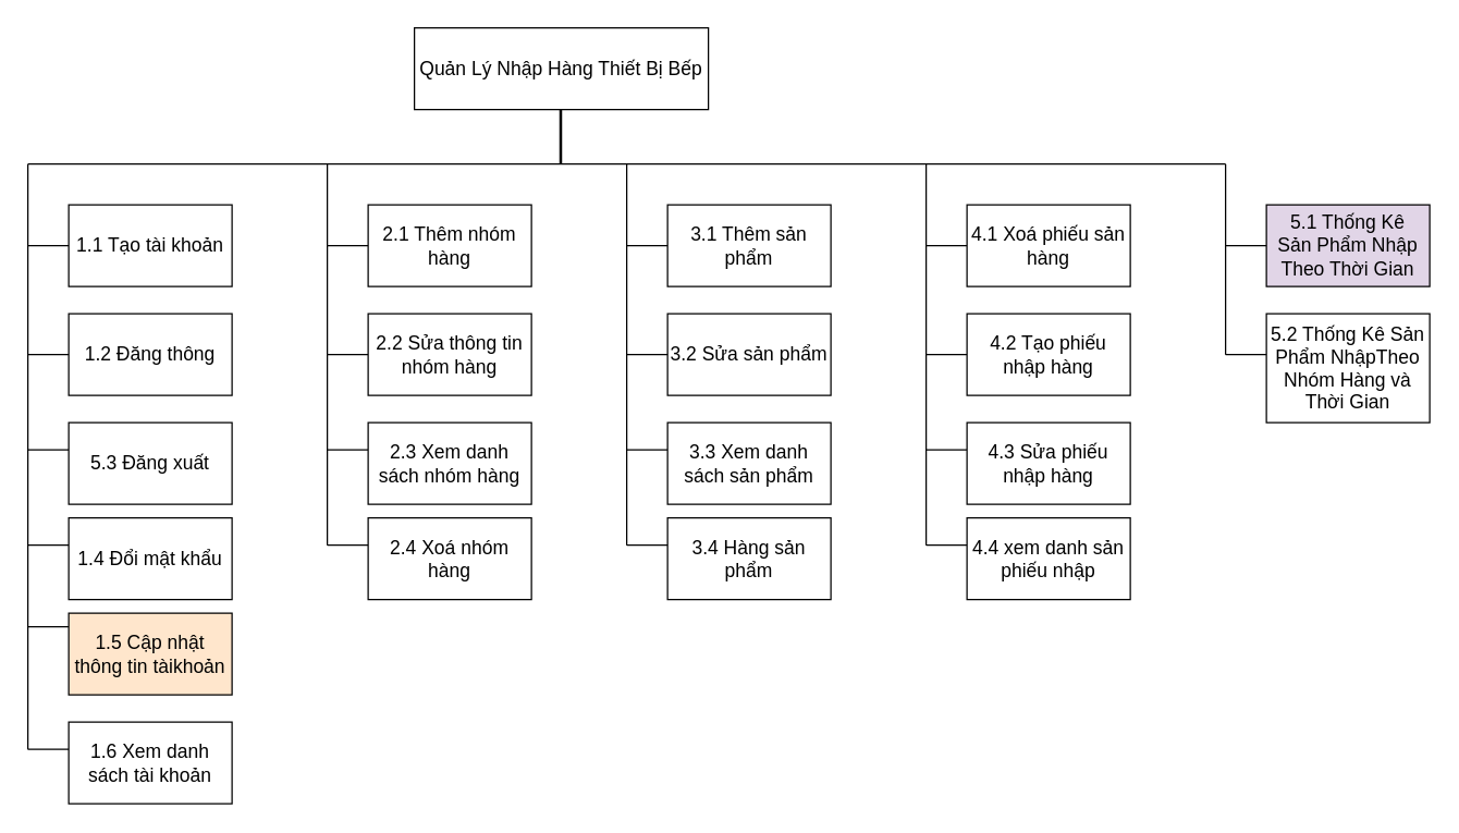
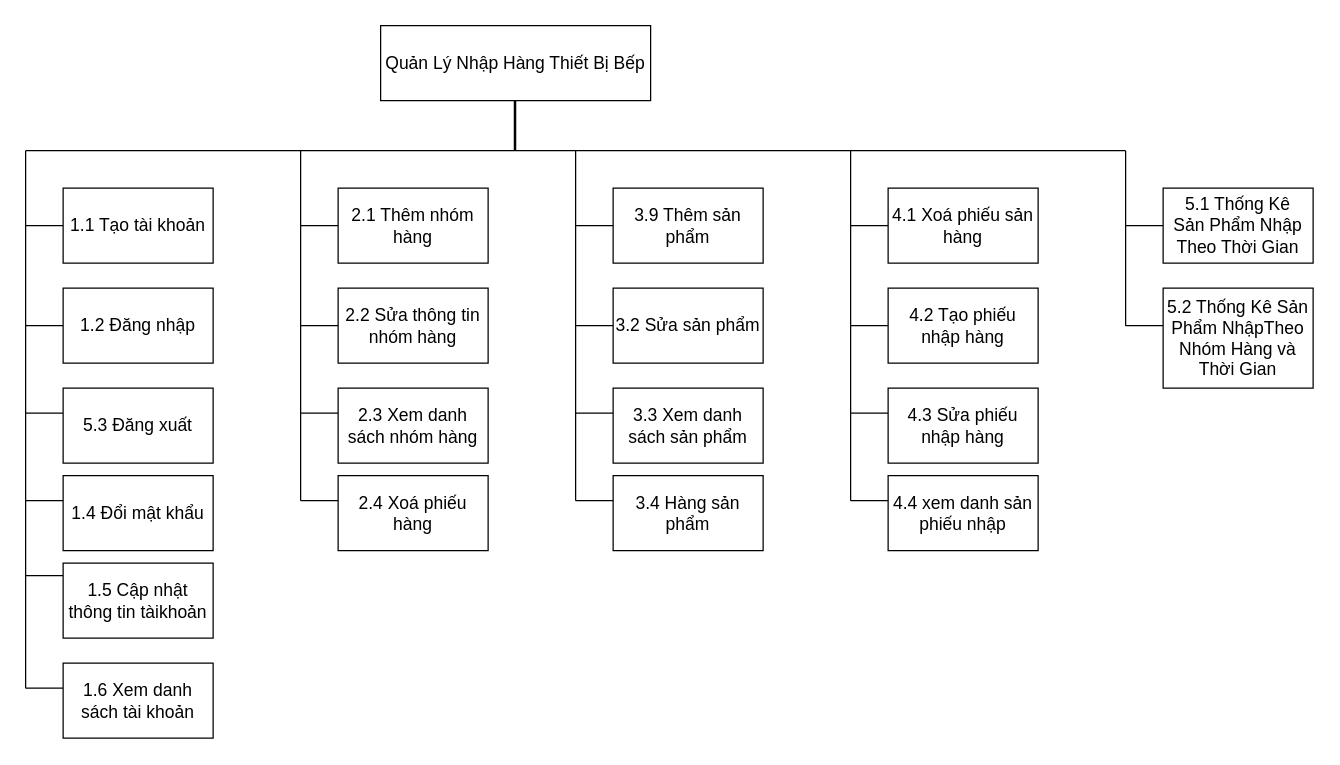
  <mxCell id="0" />
  <mxCell id="1" parent="0" />
  <mxCell id="2" value="&lt;font style=&quot;font-size: 14px&quot;&gt;Quản Lý Nhập Hàng Thiết Bị Bếp&lt;/font&gt;" style="rounded=0;whiteSpace=wrap;html=1;" vertex="1" parent="1"><mxGeometry x="304" y="20" width="216" height="60" as="geometry" /></mxCell>
  <mxCell id="3" value="" style="shape=link;html=1;width=-1;" edge="1" parent="1"><mxGeometry width="100" relative="1" as="geometry"><mxPoint x="411.5" y="80" as="sourcePoint" /><mxPoint x="411.5" y="120" as="targetPoint" /></mxGeometry></mxCell>
  <mxCell id="4" value="" style="endArrow=none;html=1;" edge="1" parent="1"><mxGeometry width="50" height="50" relative="1" as="geometry"><mxPoint x="20" y="120" as="sourcePoint" /><mxPoint x="900" y="120" as="targetPoint" /></mxGeometry></mxCell>
  <mxCell id="5" value="" style="endArrow=none;html=1;" edge="1" parent="1"><mxGeometry width="50" height="50" relative="1" as="geometry"><mxPoint x="20" y="120" as="sourcePoint" /><mxPoint x="20" y="550" as="targetPoint" /></mxGeometry></mxCell>
  <mxCell id="6" value="" style="endArrow=none;html=1;" edge="1" parent="1"><mxGeometry width="50" height="50" relative="1" as="geometry"><mxPoint x="20" y="180" as="sourcePoint" /><mxPoint x="50" y="180" as="targetPoint" /></mxGeometry></mxCell>
  <mxCell id="7" value="" style="endArrow=none;html=1;" edge="1" parent="1"><mxGeometry width="50" height="50" relative="1" as="geometry"><mxPoint x="20" y="260" as="sourcePoint" /><mxPoint x="50" y="260" as="targetPoint" /></mxGeometry></mxCell>
  <mxCell id="8" value="" style="endArrow=none;html=1;" edge="1" parent="1"><mxGeometry width="50" height="50" relative="1" as="geometry"><mxPoint x="20" y="400" as="sourcePoint" /><mxPoint x="50" y="400" as="targetPoint" /></mxGeometry></mxCell>
  <mxCell id="9" value="" style="endArrow=none;html=1;" edge="1" parent="1"><mxGeometry width="50" height="50" relative="1" as="geometry"><mxPoint x="20" y="460" as="sourcePoint" /><mxPoint x="50" y="460" as="targetPoint" /></mxGeometry></mxCell>
  <mxCell id="10" value="" style="endArrow=none;html=1;" edge="1" parent="1"><mxGeometry width="50" height="50" relative="1" as="geometry"><mxPoint x="20" y="330" as="sourcePoint" /><mxPoint x="50" y="330" as="targetPoint" /></mxGeometry></mxCell>
  <mxCell id="11" value="&lt;font style=&quot;font-size: 14px&quot;&gt;&lt;span&gt;1.1 Tạo tài khoản&lt;/span&gt;&lt;/font&gt;" style="rounded=0;whiteSpace=wrap;html=1;" vertex="1" parent="1"><mxGeometry x="50" y="150" width="120" height="60" as="geometry" /></mxCell>
- <mxCell id="12" value="&lt;font style=&quot;font-size: 14px&quot;&gt;&lt;span&gt;1.2 Đăng thông&lt;/span&gt;&lt;/font&gt;" style="rounded=0;whiteSpace=wrap;html=1;" vertex="1" parent="1"><mxGeometry x="50" y="230" width="120" height="60" as="geometry" /></mxCell>
+ <mxCell id="12" value="&lt;font style=&quot;font-size: 14px&quot;&gt;&lt;span&gt;1.2 Đăng nhập&lt;/span&gt;&lt;/font&gt;" style="rounded=0;whiteSpace=wrap;html=1;" vertex="1" parent="1"><mxGeometry x="50" y="230" width="120" height="60" as="geometry" /></mxCell>
  <mxCell id="13" value="&lt;font style=&quot;font-size: 14px&quot;&gt;&lt;span&gt;5.3 Đăng xuất&lt;/span&gt;&lt;/font&gt;" style="rounded=0;whiteSpace=wrap;html=1;" vertex="1" parent="1"><mxGeometry x="50" y="310" width="120" height="60" as="geometry" /></mxCell>
  <mxCell id="14" value="&lt;font style=&quot;font-size: 14px&quot;&gt;&lt;span&gt;1.4 Đổi mật khẩu&lt;/span&gt;&lt;/font&gt;" style="rounded=0;whiteSpace=wrap;html=1;" vertex="1" parent="1"><mxGeometry x="50" y="380" width="120" height="60" as="geometry" /></mxCell>
  <mxCell id="15" value="" style="endArrow=none;html=1;" edge="1" parent="1"><mxGeometry width="50" height="50" relative="1" as="geometry"><mxPoint x="240" y="120" as="sourcePoint" /><mxPoint x="240" y="400" as="targetPoint" /></mxGeometry></mxCell>
  <mxCell id="16" value="" style="endArrow=none;html=1;" edge="1" parent="1"><mxGeometry width="50" height="50" relative="1" as="geometry"><mxPoint x="240" y="180" as="sourcePoint" /><mxPoint x="270" y="180" as="targetPoint" /></mxGeometry></mxCell>
  <mxCell id="17" value="" style="endArrow=none;html=1;" edge="1" parent="1"><mxGeometry width="50" height="50" relative="1" as="geometry"><mxPoint x="240" y="260" as="sourcePoint" /><mxPoint x="270" y="260" as="targetPoint" /></mxGeometry></mxCell>
  <mxCell id="18" value="" style="endArrow=none;html=1;" edge="1" parent="1"><mxGeometry width="50" height="50" relative="1" as="geometry"><mxPoint x="240" y="400" as="sourcePoint" /><mxPoint x="270" y="400" as="targetPoint" /></mxGeometry></mxCell>
  <mxCell id="19" value="" style="endArrow=none;html=1;" edge="1" parent="1"><mxGeometry width="50" height="50" relative="1" as="geometry"><mxPoint x="240" y="330" as="sourcePoint" /><mxPoint x="270" y="330" as="targetPoint" /></mxGeometry></mxCell>
  <mxCell id="20" value="&lt;font style=&quot;font-size: 14px&quot;&gt;&lt;span&gt;2.1 Thêm nhóm hàng&lt;/span&gt;&lt;/font&gt;" style="rounded=0;whiteSpace=wrap;html=1;" vertex="1" parent="1"><mxGeometry x="270" y="150" width="120" height="60" as="geometry" /></mxCell>
  <mxCell id="21" value="&lt;font style=&quot;font-size: 14px&quot;&gt;&lt;span&gt;2.2 Sửa thông tin nhóm hàng&lt;/span&gt;&lt;/font&gt;" style="rounded=0;whiteSpace=wrap;html=1;" vertex="1" parent="1"><mxGeometry x="270" y="230" width="120" height="60" as="geometry" /></mxCell>
  <mxCell id="22" value="&lt;font style=&quot;font-size: 14px&quot;&gt;&lt;span&gt;2.3 Xem danh sách nhóm hàng&lt;/span&gt;&lt;/font&gt;" style="rounded=0;whiteSpace=wrap;html=1;" vertex="1" parent="1"><mxGeometry x="270" y="310" width="120" height="60" as="geometry" /></mxCell>
- <mxCell id="23" value="&lt;font style=&quot;font-size: 14px&quot;&gt;&lt;span&gt;2.4 Xoá nhóm hàng&lt;/span&gt;&lt;/font&gt;" style="rounded=0;whiteSpace=wrap;html=1;" vertex="1" parent="1"><mxGeometry x="270" y="380" width="120" height="60" as="geometry" /></mxCell>
+ <mxCell id="23" value="&lt;font style=&quot;font-size: 14px&quot;&gt;&lt;span&gt;2.4 Xoá phiếu hàng&lt;/span&gt;&lt;/font&gt;" style="rounded=0;whiteSpace=wrap;html=1;" vertex="1" parent="1"><mxGeometry x="270" y="380" width="120" height="60" as="geometry" /></mxCell>
  <mxCell id="24" value="" style="endArrow=none;html=1;" edge="1" parent="1"><mxGeometry width="50" height="50" relative="1" as="geometry"><mxPoint x="460" y="120" as="sourcePoint" /><mxPoint x="460" y="400" as="targetPoint" /></mxGeometry></mxCell>
  <mxCell id="25" value="" style="endArrow=none;html=1;" edge="1" parent="1"><mxGeometry width="50" height="50" relative="1" as="geometry"><mxPoint x="460" y="180" as="sourcePoint" /><mxPoint x="490" y="180" as="targetPoint" /></mxGeometry></mxCell>
  <mxCell id="26" value="" style="endArrow=none;html=1;" edge="1" parent="1"><mxGeometry width="50" height="50" relative="1" as="geometry"><mxPoint x="460" y="260" as="sourcePoint" /><mxPoint x="490" y="260" as="targetPoint" /></mxGeometry></mxCell>
  <mxCell id="27" value="" style="endArrow=none;html=1;" edge="1" parent="1"><mxGeometry width="50" height="50" relative="1" as="geometry"><mxPoint x="460" y="400" as="sourcePoint" /><mxPoint x="490" y="400" as="targetPoint" /></mxGeometry></mxCell>
  <mxCell id="28" value="" style="endArrow=none;html=1;" edge="1" parent="1"><mxGeometry width="50" height="50" relative="1" as="geometry"><mxPoint x="460" y="330" as="sourcePoint" /><mxPoint x="490" y="330" as="targetPoint" /></mxGeometry></mxCell>
- <mxCell id="29" value="&lt;font style=&quot;font-size: 14px&quot;&gt;&lt;span&gt;3.1 Thêm sản phẩm&lt;/span&gt;&lt;/font&gt;" style="rounded=0;whiteSpace=wrap;html=1;" vertex="1" parent="1"><mxGeometry x="490" y="150" width="120" height="60" as="geometry" /></mxCell>
+ <mxCell id="29" value="&lt;font style=&quot;font-size: 14px&quot;&gt;&lt;span&gt;3.9 Thêm sản phẩm&lt;/span&gt;&lt;/font&gt;" style="rounded=0;whiteSpace=wrap;html=1;" vertex="1" parent="1"><mxGeometry x="490" y="150" width="120" height="60" as="geometry" /></mxCell>
  <mxCell id="30" value="&lt;font style=&quot;font-size: 14px&quot;&gt;&lt;span&gt;3.2 Sửa sản phẩm&lt;/span&gt;&lt;/font&gt;" style="rounded=0;whiteSpace=wrap;html=1;" vertex="1" parent="1"><mxGeometry x="490" y="230" width="120" height="60" as="geometry" /></mxCell>
  <mxCell id="31" value="&lt;font style=&quot;font-size: 14px&quot;&gt;&lt;span&gt;3.3 Xem danh sách sản phẩm&lt;/span&gt;&lt;/font&gt;" style="rounded=0;whiteSpace=wrap;html=1;" vertex="1" parent="1"><mxGeometry x="490" y="310" width="120" height="60" as="geometry" /></mxCell>
  <mxCell id="32" value="&lt;font style=&quot;font-size: 14px&quot;&gt;&lt;span&gt;3.4 Hàng sản phẩm&lt;/span&gt;&lt;/font&gt;" style="rounded=0;whiteSpace=wrap;html=1;" vertex="1" parent="1"><mxGeometry x="490" y="380" width="120" height="60" as="geometry" /></mxCell>
  <mxCell id="33" value="" style="endArrow=none;html=1;" edge="1" parent="1"><mxGeometry width="50" height="50" relative="1" as="geometry"><mxPoint x="680" y="120" as="sourcePoint" /><mxPoint x="680" y="400" as="targetPoint" /></mxGeometry></mxCell>
  <mxCell id="34" value="" style="endArrow=none;html=1;" edge="1" parent="1"><mxGeometry width="50" height="50" relative="1" as="geometry"><mxPoint x="680" y="180" as="sourcePoint" /><mxPoint x="710" y="180" as="targetPoint" /></mxGeometry></mxCell>
  <mxCell id="35" value="" style="endArrow=none;html=1;" edge="1" parent="1"><mxGeometry width="50" height="50" relative="1" as="geometry"><mxPoint x="680" y="260" as="sourcePoint" /><mxPoint x="710" y="260" as="targetPoint" /></mxGeometry></mxCell>
  <mxCell id="36" value="" style="endArrow=none;html=1;" edge="1" parent="1"><mxGeometry width="50" height="50" relative="1" as="geometry"><mxPoint x="680" y="400" as="sourcePoint" /><mxPoint x="710" y="400" as="targetPoint" /></mxGeometry></mxCell>
  <mxCell id="37" value="" style="endArrow=none;html=1;" edge="1" parent="1"><mxGeometry width="50" height="50" relative="1" as="geometry"><mxPoint x="680" y="330" as="sourcePoint" /><mxPoint x="710" y="330" as="targetPoint" /></mxGeometry></mxCell>
  <mxCell id="38" value="&lt;font style=&quot;font-size: 14px&quot;&gt;&lt;span&gt;4.1 Xoá phiếu sản hàng&lt;/span&gt;&lt;/font&gt;" style="rounded=0;whiteSpace=wrap;html=1;" vertex="1" parent="1"><mxGeometry x="710" y="150" width="120" height="60" as="geometry" /></mxCell>
  <mxCell id="39" value="&lt;font style=&quot;font-size: 14px&quot;&gt;&lt;span&gt;4.2 Tạo phiếu nhập hàng&lt;/span&gt;&lt;/font&gt;" style="rounded=0;whiteSpace=wrap;html=1;" vertex="1" parent="1"><mxGeometry x="710" y="230" width="120" height="60" as="geometry" /></mxCell>
  <mxCell id="40" value="&lt;font style=&quot;font-size: 14px&quot;&gt;&lt;span&gt;4.3 Sửa phiếu nhập hàng&lt;/span&gt;&lt;/font&gt;" style="rounded=0;whiteSpace=wrap;html=1;" vertex="1" parent="1"><mxGeometry x="710" y="310" width="120" height="60" as="geometry" /></mxCell>
  <mxCell id="41" value="&lt;font style=&quot;font-size: 14px&quot;&gt;&lt;span&gt;4.4 xem danh sản phiếu nhập&lt;/span&gt;&lt;/font&gt;" style="rounded=0;whiteSpace=wrap;html=1;" vertex="1" parent="1"><mxGeometry x="710" y="380" width="120" height="60" as="geometry" /></mxCell>
  <mxCell id="42" value="" style="endArrow=none;html=1;" edge="1" parent="1"><mxGeometry width="50" height="50" relative="1" as="geometry"><mxPoint x="900" y="120" as="sourcePoint" /><mxPoint x="900" y="260" as="targetPoint" /></mxGeometry></mxCell>
  <mxCell id="43" value="" style="endArrow=none;html=1;" edge="1" parent="1"><mxGeometry width="50" height="50" relative="1" as="geometry"><mxPoint x="900" y="180" as="sourcePoint" /><mxPoint x="930" y="180" as="targetPoint" /></mxGeometry></mxCell>
  <mxCell id="44" value="" style="endArrow=none;html=1;" edge="1" parent="1"><mxGeometry width="50" height="50" relative="1" as="geometry"><mxPoint x="900" y="260" as="sourcePoint" /><mxPoint x="930" y="260" as="targetPoint" /></mxGeometry></mxCell>
- <mxCell id="45" value="&lt;table&gt;&lt;tbody&gt;&lt;tr&gt;&lt;td valign=&quot;top&quot;&gt;&lt;p&gt;&lt;font style=&quot;font-size: 14px&quot;&gt;&lt;span&gt;5.1 Thống Kê Sản Phẩm Nhập Theo Thời  Gian&lt;/span&gt;&lt;/font&gt;&lt;/p&gt;&lt;/td&gt;&lt;/tr&gt;&lt;/tbody&gt;&lt;/table&gt;" style="rounded=0;whiteSpace=wrap;html=1;fillColor=#e1d5e7;" vertex="1" parent="1"><mxGeometry x="930" y="150" width="120" height="60" as="geometry" /></mxCell>
+ <mxCell id="45" value="&lt;table&gt;&lt;tbody&gt;&lt;tr&gt;&lt;td valign=&quot;top&quot;&gt;&lt;p&gt;&lt;font style=&quot;font-size: 14px&quot;&gt;&lt;span&gt;5.1 Thống Kê Sản Phẩm Nhập Theo Thời  Gian&lt;/span&gt;&lt;/font&gt;&lt;/p&gt;&lt;/td&gt;&lt;/tr&gt;&lt;/tbody&gt;&lt;/table&gt;" style="rounded=0;whiteSpace=wrap;html=1;" vertex="1" parent="1"><mxGeometry x="930" y="150" width="120" height="60" as="geometry" /></mxCell>
  <mxCell id="46" value="&lt;font style=&quot;font-size: 14px&quot;&gt;&lt;span&gt;5.2 Thống Kê Sản Phẩm NhậpTheo Nhóm Hàng và Thời Gian&lt;/span&gt;&lt;/font&gt;" style="rounded=0;whiteSpace=wrap;html=1;" vertex="1" parent="1"><mxGeometry x="930" y="230" width="120" height="80" as="geometry" /></mxCell>
- <mxCell id="47" value="&lt;font style=&quot;font-size: 14px&quot;&gt;&lt;span&gt;1.5 Cập nhật thông tin tàikhoản&lt;/span&gt;&lt;/font&gt;" style="rounded=0;whiteSpace=wrap;html=1;fillColor=#ffe6cc;" vertex="1" parent="1"><mxGeometry x="50" y="450" width="120" height="60" as="geometry" /></mxCell>
+ <mxCell id="47" value="&lt;font style=&quot;font-size: 14px&quot;&gt;&lt;span&gt;1.5 Cập nhật thông tin tàikhoản&lt;/span&gt;&lt;/font&gt;" style="rounded=0;whiteSpace=wrap;html=1;" vertex="1" parent="1"><mxGeometry x="50" y="450" width="120" height="60" as="geometry" /></mxCell>
  <mxCell id="48" value="" style="endArrow=none;html=1;" edge="1" parent="1"><mxGeometry width="50" height="50" relative="1" as="geometry"><mxPoint x="20" y="550" as="sourcePoint" /><mxPoint x="50" y="550" as="targetPoint" /></mxGeometry></mxCell>
  <mxCell id="49" value="&lt;font style=&quot;font-size: 14px&quot;&gt;&lt;span&gt;1.6 Xem danh sách tài khoản&lt;/span&gt;&lt;/font&gt;" style="rounded=0;whiteSpace=wrap;html=1;" vertex="1" parent="1"><mxGeometry x="50" y="530" width="120" height="60" as="geometry" /></mxCell>
